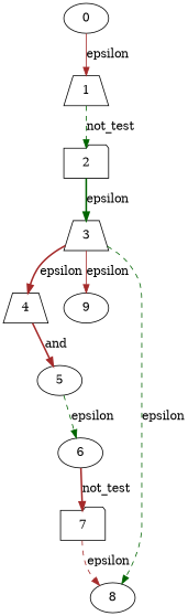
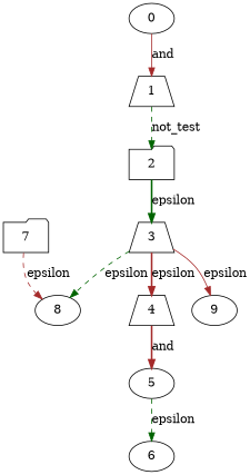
  digraph {
    node [shape=ellipse]
    edge [color=brown style=dashed]
    1 [shape=trapezium]
    0
    2 [shape=folder]
    3 [shape=trapezium]
    4 [shape=trapezium]
    9
    8
    5
    6
    7 [shape=folder]
    1 -> 2 [color=darkgreen label=not_test]
-   0 -> 1 [label=epsilon style=solid]
+   0 -> 1 [label=and style=solid]
    2 -> 3 [color=darkgreen label=epsilon style=bold]
    3 -> 4 [label=epsilon style=bold]
    3 -> 9 [label=epsilon style=solid]
    3 -> 8 [color=darkgreen label=epsilon]
    4 -> 5 [label=and style=bold]
    5 -> 6 [color=darkgreen label=epsilon]
-   6 -> 7 [label=not_test style=bold]
    7 -> 8 [label=epsilon]
  }
